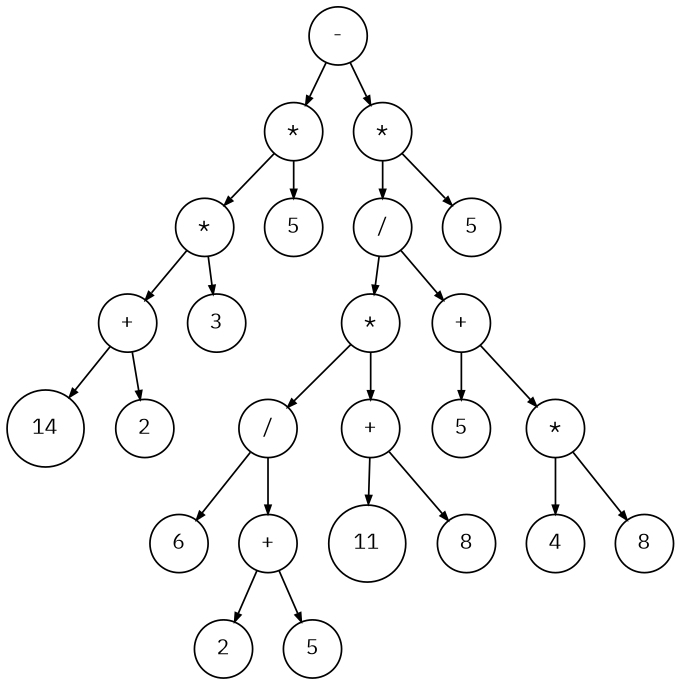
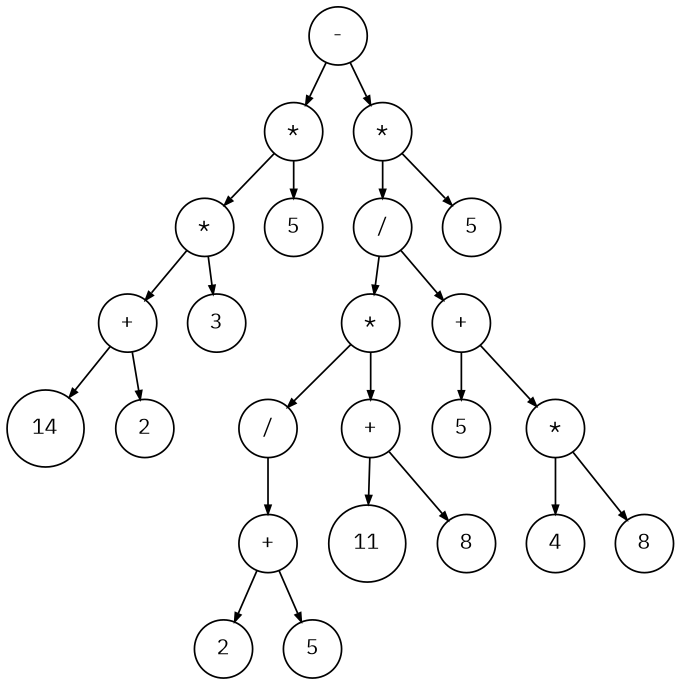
  digraph {
    fontname="IBM Plex Mono"
    ranksep=.3
    node [fontname="IBM Plex Mono" fontsize=12 shape=circle]
    edge [arrowsize=.5 fontname="IBM Plex Mono"]
    n1 [height=.1 label="-"]
    n2 [height=.1 label="*"]
    n3 [height=.1 label="*"]
    n4 [height=.1 label="*"]
    n5 [height=.1 label=5]
    n6 [height=.1 label="/"]
    n7 [height=.1 label=5]
    n8 [height=.1 label="+"]
    n9 [height=.1 label=3]
    n10 [height=.1 label=14]
    n11 [height=.1 label=2]
    n12 [height=.1 label="*"]
    n13 [height=.1 label="+"]
    n14 [height=.1 label="/"]
    n15 [height=.1 label="+"]
    n16 [height=.1 label=5]
    n17 [height=.1 label="*"]
-   n18 [height=.1 label=6]
    n19 [height=.1 label="+"]
    n20 [height=.1 label=11]
    n21 [height=.1 label=8]
    n22 [height=.1 label=2]
    n23 [height=.1 label=5]
    n24 [height=.1 label=4]
    n25 [height=.1 label=8]
    n1 -> n2
    n1 -> n3
    n2 -> n4
    n2 -> n5
    n3 -> n6
    n3 -> n7
    n4 -> n8
    n4 -> n9
    n6 -> n12
    n6 -> n13
    n8 -> n10
    n8 -> n11
    n12 -> n14
    n12 -> n15
    n13 -> n16
    n13 -> n17
-   n14 -> n18
    n14 -> n19
    n15 -> n20
    n15 -> n21
    n17 -> n24
    n17 -> n25
    n19 -> n22
    n19 -> n23
  }
